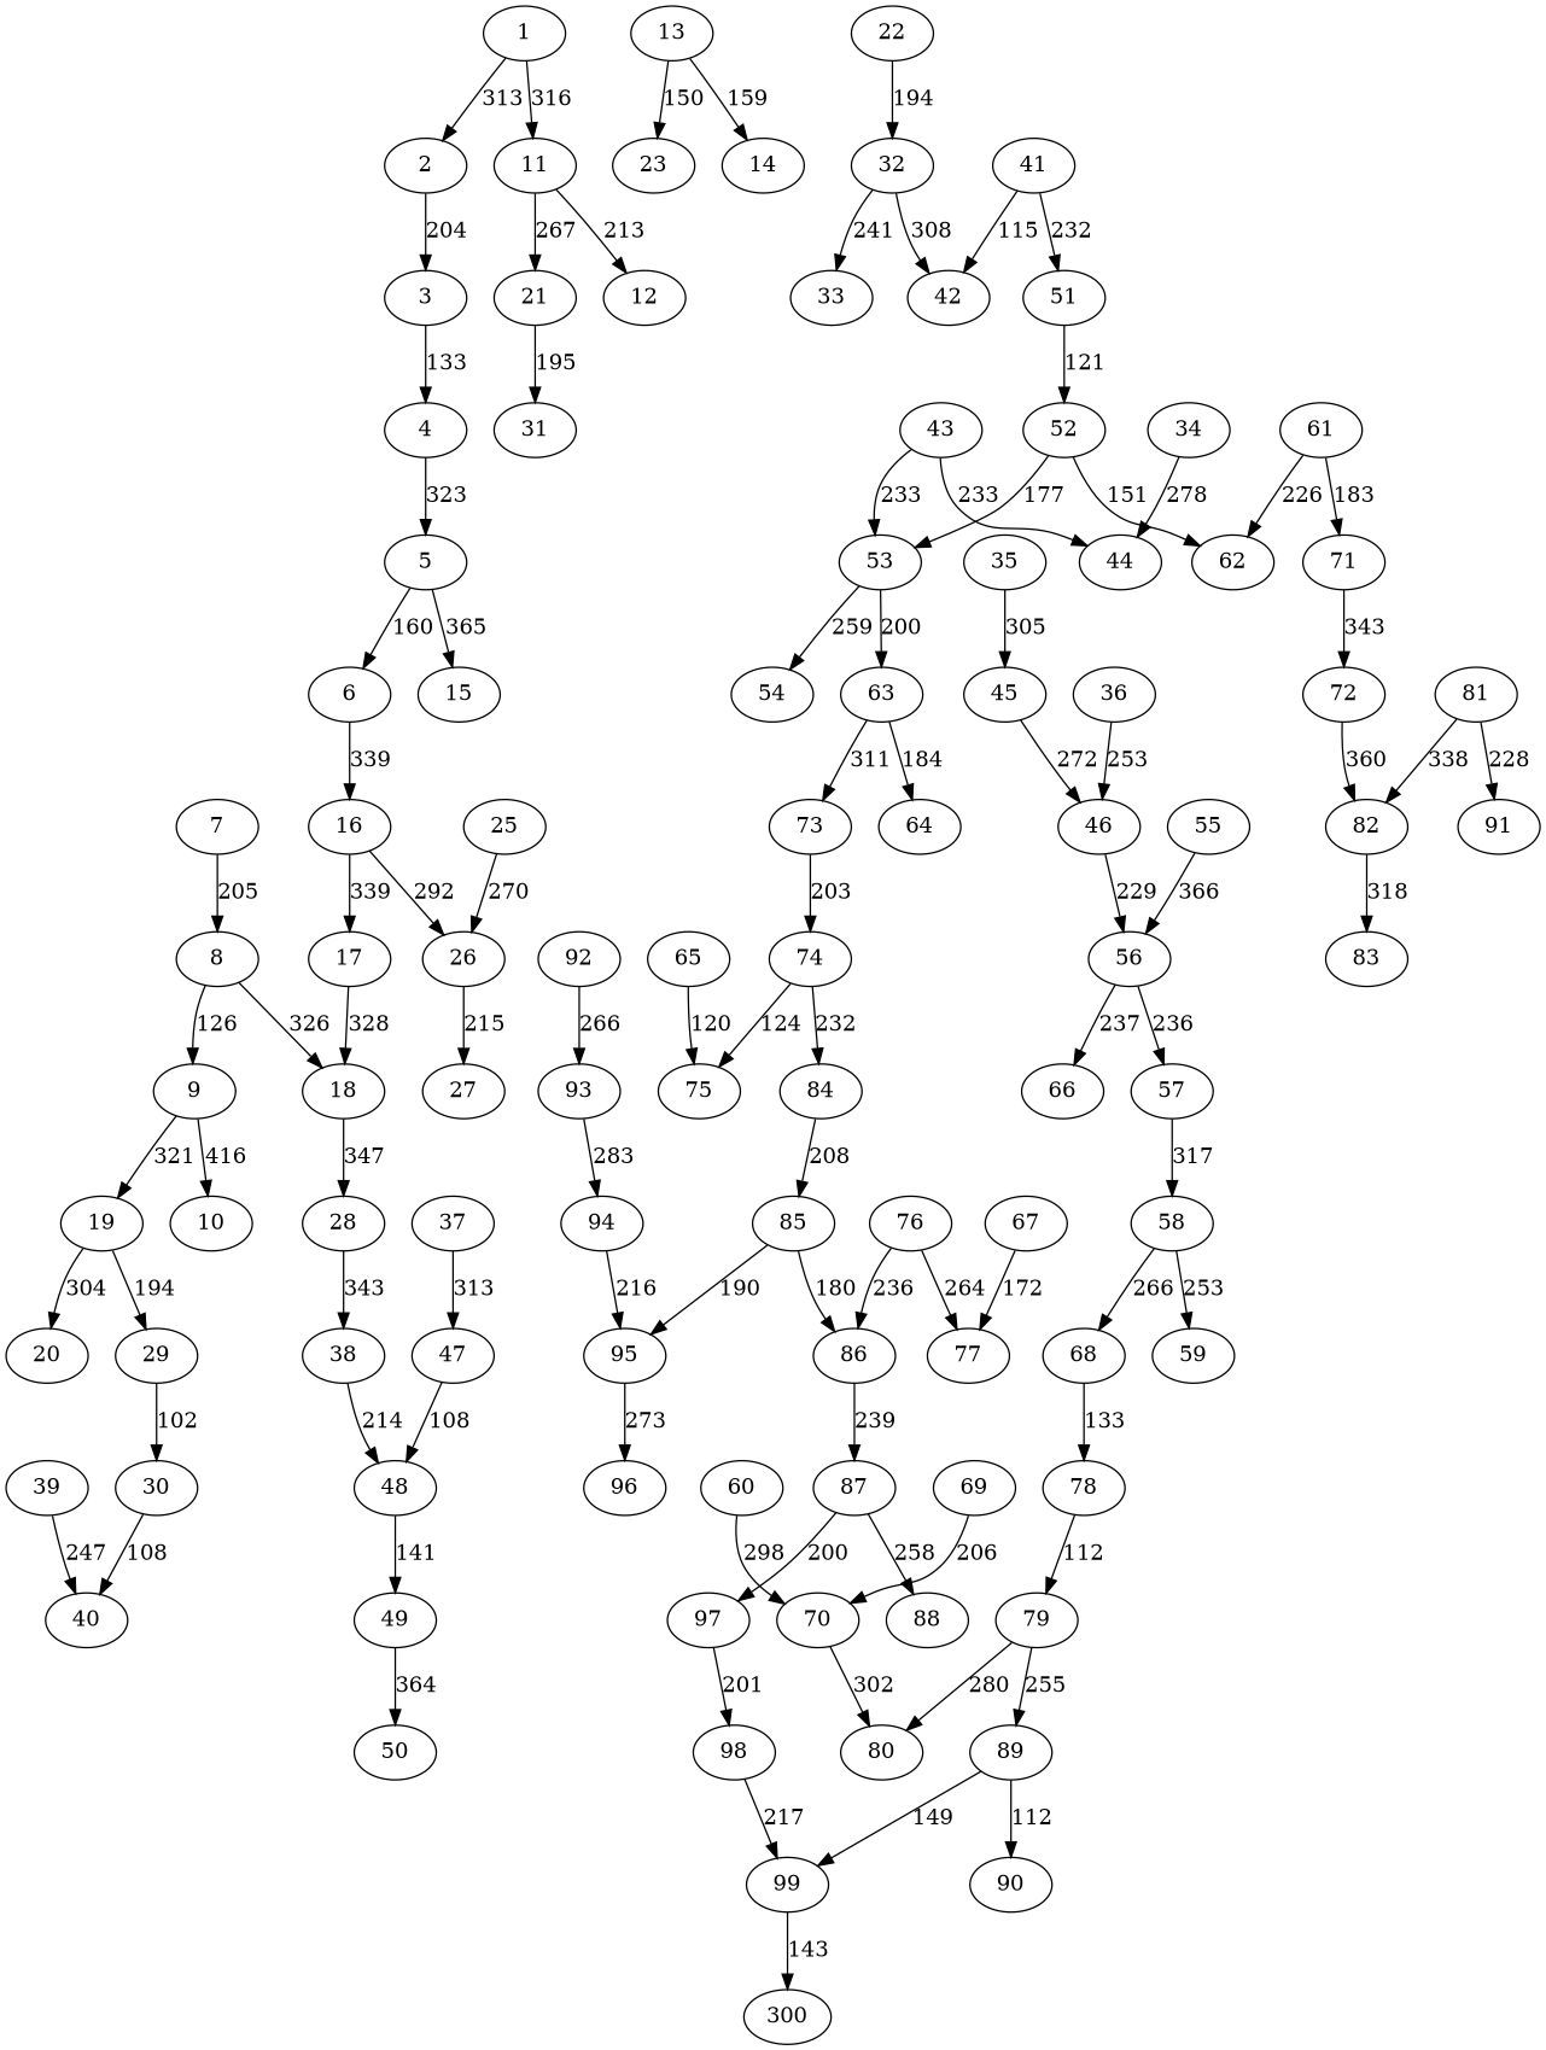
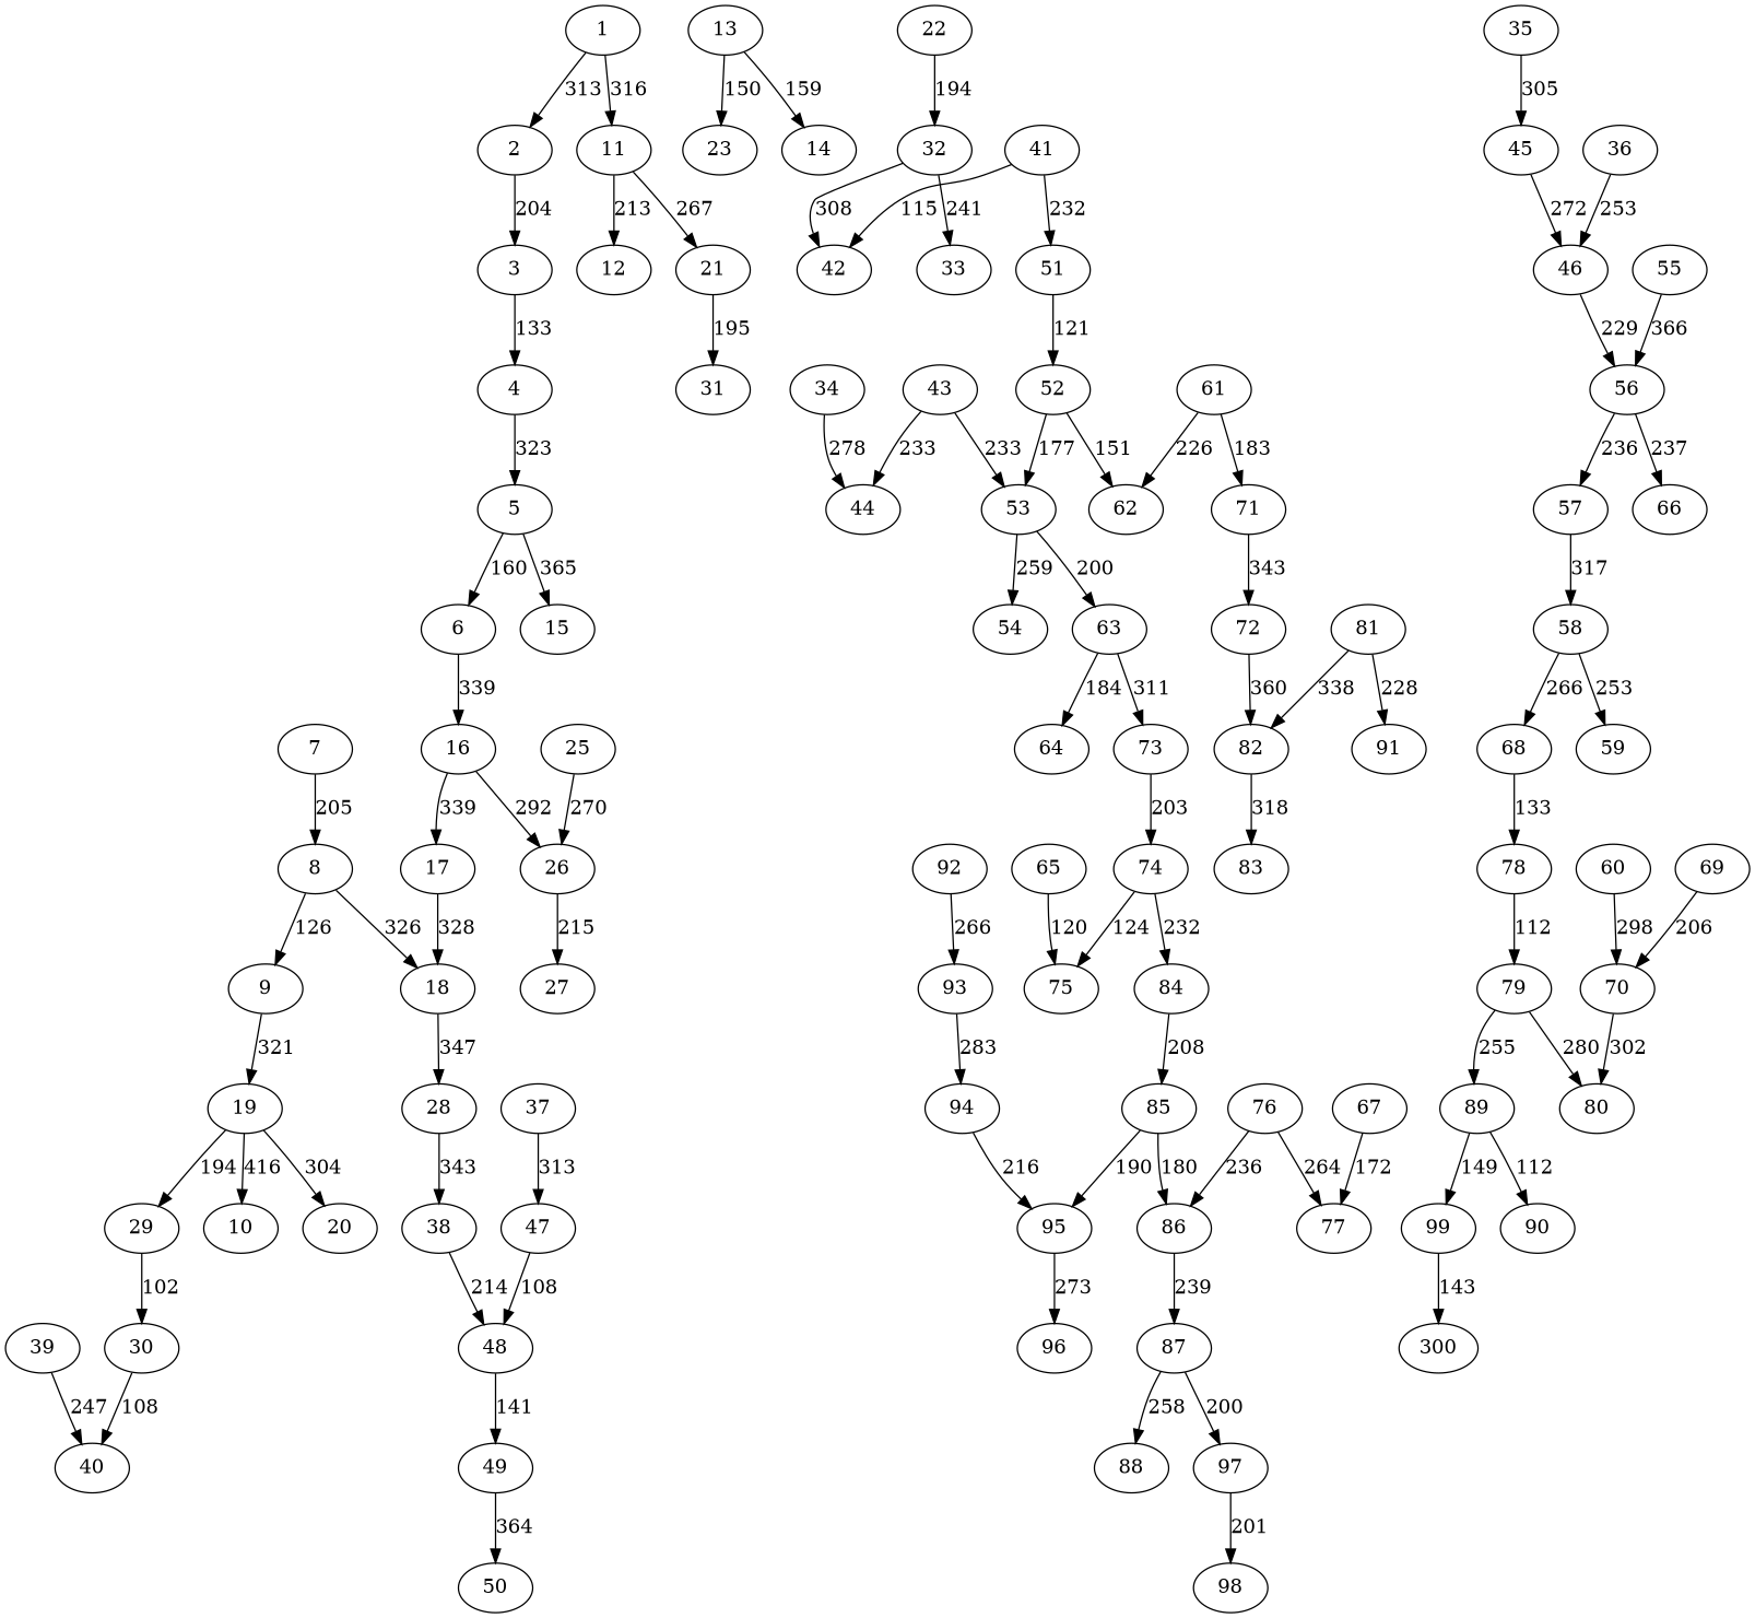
  digraph {
    1
    2
    11
    3
    12
    21
    4
    5
    6
    15
    16
    17
    26
    7
    8
    18
    9
    28
    10
    19
    38
    20
    29
    31
    13
    23
    14
    27
    30
    22
    32
    42
    33
    25
    34
    44
    48
    40
    35
    45
    46
    56
    36
    57
    66
    37
    47
    49
    39
    41
    51
    52
    53
    62
    43
    54
    63
    58
    50
    64
    73
    55
    68
    59
    78
    79
    60
    70
    80
    61
    71
    72
    74
    65
    75
    67
    77
    89
    69
    82
    83
    84
    85
    76
    86
    87
    88
    97
    99
    90
    n91 [label=300]
    81
    91
    95
    96
    98
    92
    93
    94
    1 -> 2 [label=313]
    1 -> 11 [label=316]
    2 -> 3 [label=204]
    11 -> 12 [label=213]
    11 -> 21 [label=267]
    3 -> 4 [label=133]
    21 -> 31 [label=195]
    4 -> 5 [label=323]
    5 -> 6 [label=160]
    5 -> 15 [label=365]
    6 -> 16 [label=339]
    16 -> 17 [label=339]
    16 -> 26 [label=292]
    17 -> 18 [label=328]
    26 -> 27 [label=215]
    7 -> 8 [label=205]
    8 -> 18 [label=326]
    8 -> 9 [label=126]
    18 -> 28 [label=347]
-   9 -> 10 [label=416]
+   19 -> 10 [label=416]
    9 -> 19 [label=321]
    28 -> 38 [label=343]
    19 -> 20 [label=304]
    19 -> 29 [label=194]
    38 -> 48 [label=214]
    29 -> 30 [label=102]
    13 -> 23 [label=150]
    13 -> 14 [label=159]
    30 -> 40 [label=108]
    22 -> 32 [label=194]
    32 -> 42 [label=308]
    32 -> 33 [label=241]
    25 -> 26 [label=270]
    34 -> 44 [label=278]
    48 -> 49 [label=141]
    35 -> 45 [label=305]
    45 -> 46 [label=272]
    46 -> 56 [label=229]
    56 -> 57 [label=236]
    56 -> 66 [label=237]
    36 -> 46 [label=253]
    57 -> 58 [label=317]
    37 -> 47 [label=313]
    47 -> 48 [label=108]
    49 -> 50 [label=364]
    39 -> 40 [label=247]
    41 -> 42 [label=115]
    41 -> 51 [label=232]
    51 -> 52 [label=121]
    52 -> 53 [label=177]
    52 -> 62 [label=151]
    53 -> 54 [label=259]
    53 -> 63 [label=200]
    43 -> 44 [label=233]
    43 -> 53 [label=233]
    63 -> 64 [label=184]
    63 -> 73 [label=311]
    58 -> 68 [label=266]
    58 -> 59 [label=253]
    73 -> 74 [label=203]
    55 -> 56 [label=366]
    68 -> 78 [label=133]
    78 -> 79 [label=112]
    79 -> 80 [label=280]
    79 -> 89 [label=255]
    60 -> 70 [label=298]
    70 -> 80 [label=302]
    61 -> 62 [label=226]
    61 -> 71 [label=183]
    71 -> 72 [label=343]
    72 -> 82 [label=360]
    74 -> 75 [label=124]
    74 -> 84 [label=232]
    65 -> 75 [label=120]
    67 -> 77 [label=172]
    89 -> 99 [label=149]
    89 -> 90 [label=112]
    69 -> 70 [label=206]
    82 -> 83 [label=318]
    84 -> 85 [label=208]
    85 -> 86 [label=180]
    85 -> 95 [label=190]
    76 -> 77 [label=264]
    76 -> 86 [label=236]
    86 -> 87 [label=239]
    87 -> 88 [label=258]
    87 -> 97 [label=200]
    97 -> 98 [label=201]
    99 -> n91 [label=143]
    81 -> 82 [label=338]
    81 -> 91 [label=228]
    95 -> 96 [label=273]
-   98 -> 99 [label=217]
    92 -> 93 [label=266]
    93 -> 94 [label=283]
    94 -> 95 [label=216]
  }
